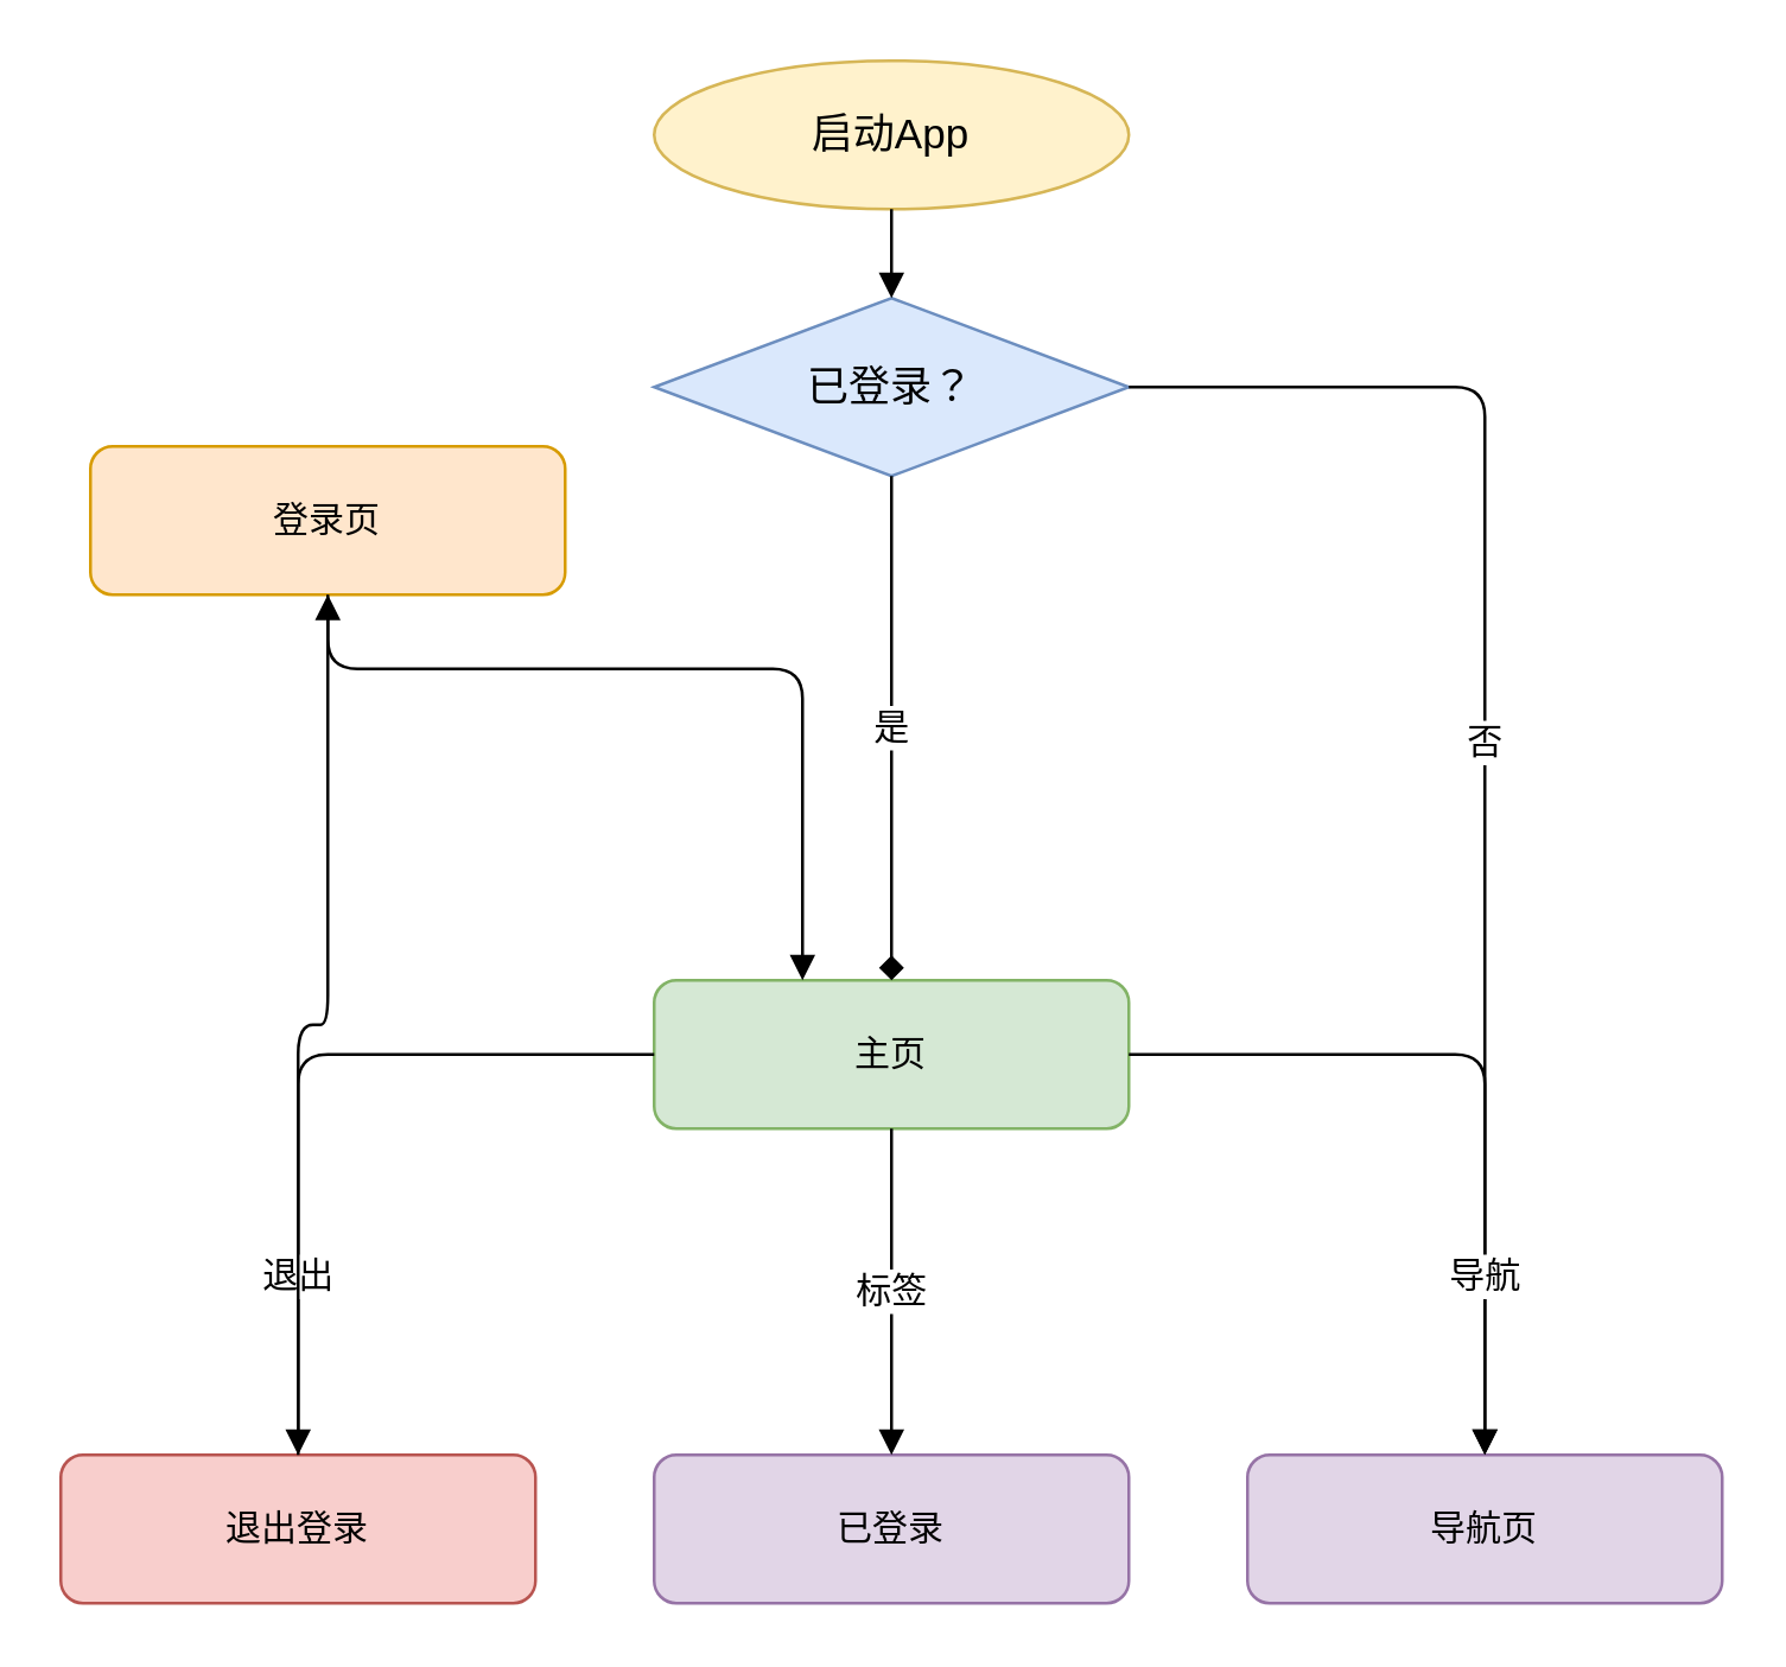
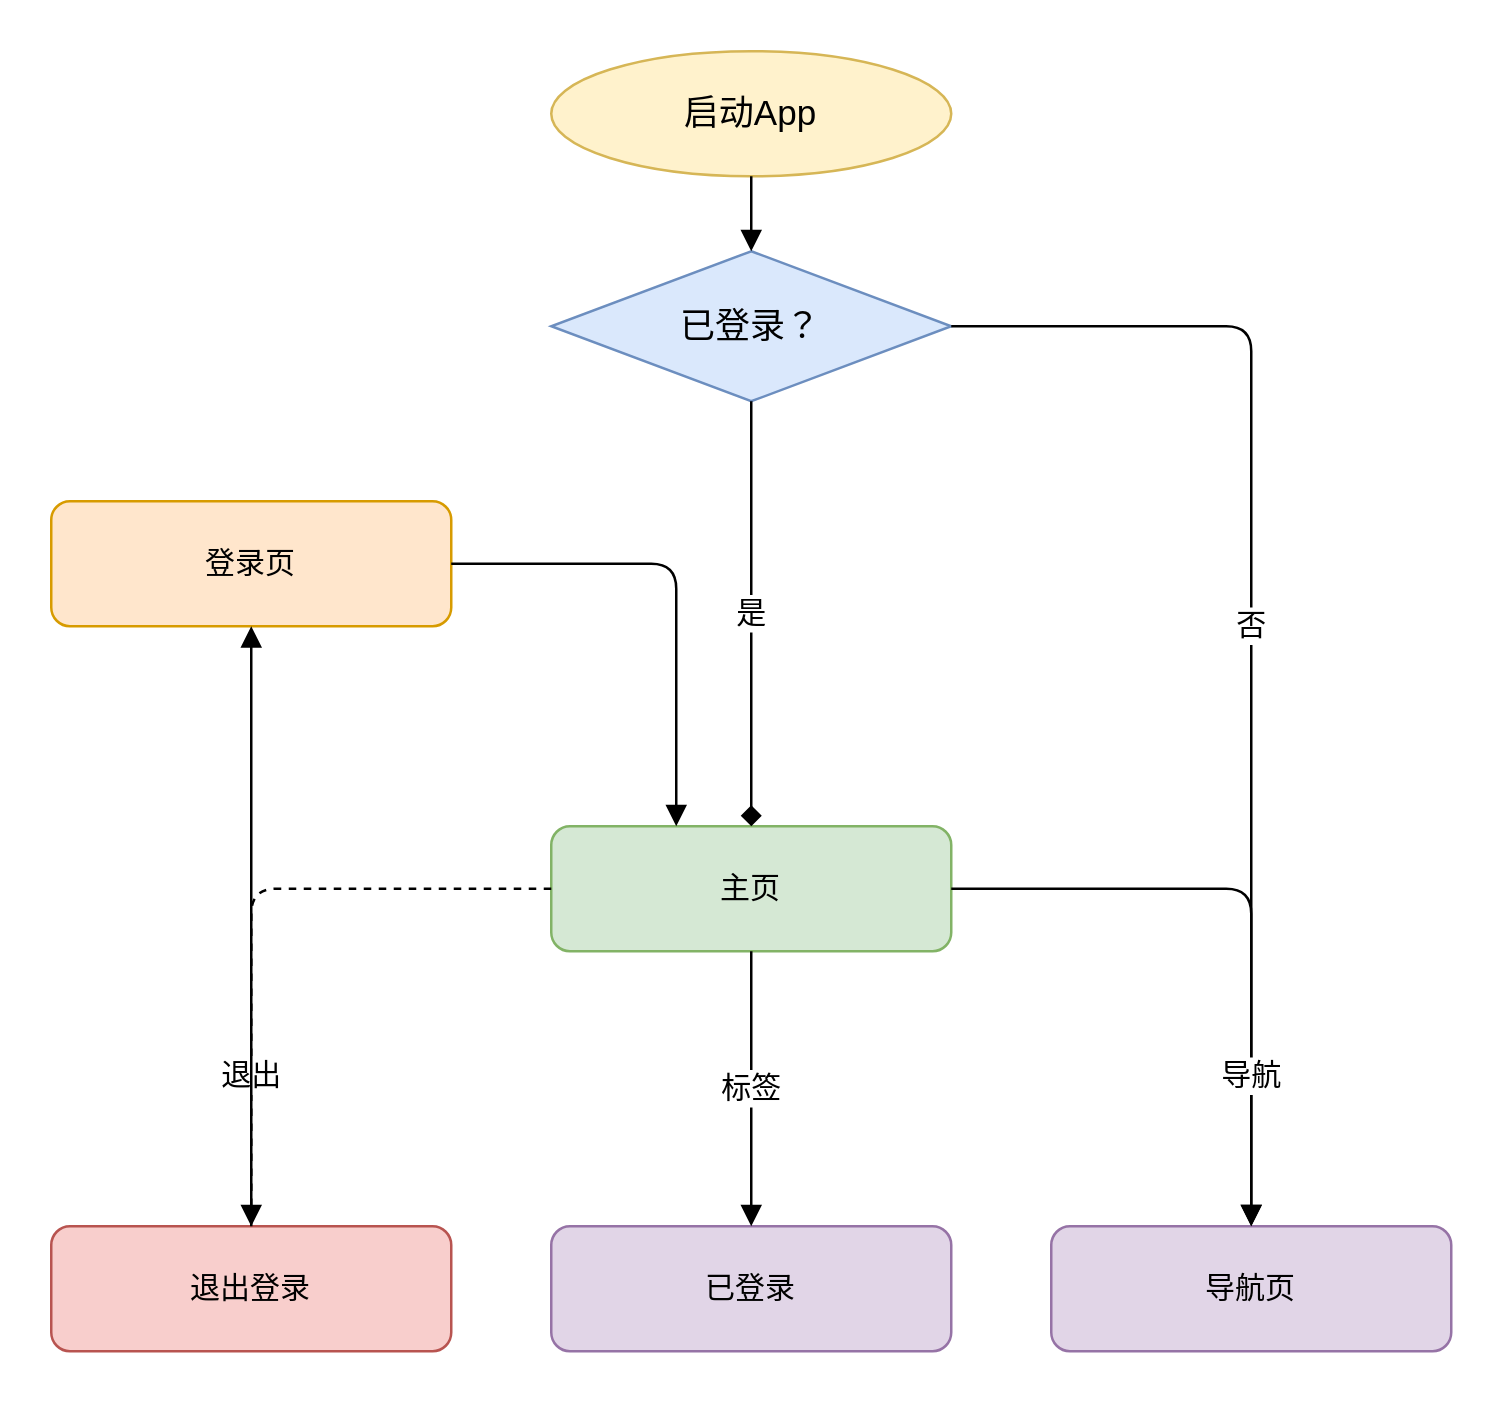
  <mxCell id="0" />
  <mxCell id="1" parent="0" />
  <mxCell id="2" value="启动App" style="ellipse;whiteSpace=wrap;html=1;fillColor=#fff2cc;strokeColor=#d6b656;fontSize=14;" parent="1" vertex="1"><mxGeometry x="220" y="20" width="160" height="50" as="geometry" /></mxCell>
  <mxCell id="3" value="已登录？" style="rhombus;whiteSpace=wrap;html=1;fillColor=#dae8fc;strokeColor=#6c8ebf;fontSize=14;" parent="1" vertex="1"><mxGeometry x="220" y="100" width="160" height="60" as="geometry" /></mxCell>
- <mxCell id="4" value="登录页" style="rounded=1;whiteSpace=wrap;html=1;fillColor=#ffe6cc;strokeColor=#d79b00;" parent="1" vertex="1"><mxGeometry x="30" y="150" width="160" height="50" as="geometry" /></mxCell>
+ <mxCell id="4" value="登录页" style="rounded=1;whiteSpace=wrap;html=1;fillColor=#ffe6cc;strokeColor=#d79b00;" parent="1" vertex="1"><mxGeometry x="20" y="200" width="160" height="50" as="geometry" /></mxCell>
  <mxCell id="5" value="主页" style="rounded=1;whiteSpace=wrap;html=1;fillColor=#d5e8d4;strokeColor=#82b366;" parent="1" vertex="1"><mxGeometry x="220" y="330" width="160" height="50" as="geometry" /></mxCell>
  <mxCell id="6" value="已登录" style="rounded=1;whiteSpace=wrap;html=1;fillColor=#e1d5e7;strokeColor=#9673a6;" parent="1" vertex="1"><mxGeometry x="220" y="490" width="160" height="50" as="geometry" /></mxCell>
  <mxCell id="7" value="导航页" style="rounded=1;whiteSpace=wrap;html=1;fillColor=#e1d5e7;strokeColor=#9673a6;" parent="1" vertex="1"><mxGeometry x="420" y="490" width="160" height="50" as="geometry" /></mxCell>
  <mxCell id="8" value="退出登录" style="rounded=1;whiteSpace=wrap;html=1;fillColor=#f8cecc;strokeColor=#b85450;" parent="1" vertex="1"><mxGeometry x="20" y="490" width="160" height="50" as="geometry" /></mxCell>
  <mxCell id="9" style="edgeStyle=orthogonalEdgeStyle;endArrow=block;html=1;" parent="1" source="2" target="3" edge="1"><mxGeometry relative="1" as="geometry" /></mxCell>
  <mxCell id="10" value="否" style="edgeStyle=orthogonalEdgeStyle;endArrow=block;html=1;fontSize=12;" parent="1" source="3" target="7" edge="1"><mxGeometry relative="1" as="geometry"><mxPoint x="100" y="130" as="targetPoint" /></mxGeometry></mxCell>
  <mxCell id="11" value="是" style="edgeStyle=orthogonalEdgeStyle;endArrow=diamond;html=1;fontSize=12;" parent="1" source="3" target="5" edge="1"><mxGeometry relative="1" as="geometry"><mxPoint x="500" y="130" as="targetPoint" /></mxGeometry></mxCell>
  <mxCell id="12" style="edgeStyle=orthogonalEdgeStyle;endArrow=block;html=1;" parent="1" source="4" target="5" edge="1"><mxGeometry relative="1" as="geometry"><Array as="points"><mxPoint x="270" y="225" /></Array></mxGeometry></mxCell>
  <mxCell id="13" value="标签" style="edgeStyle=orthogonalEdgeStyle;endArrow=block;html=1;fontSize=12;" parent="1" source="5" target="6" edge="1"><mxGeometry relative="1" as="geometry" /></mxCell>
  <mxCell id="14" value="导航" style="edgeStyle=orthogonalEdgeStyle;endArrow=block;html=1;fontSize=12;" parent="1" source="5" target="7" edge="1"><mxGeometry x="0.529" relative="1" as="geometry"><Array as="points"><mxPoint x="500" y="355" /></Array><mxPoint as="offset" /></mxGeometry></mxCell>
- <mxCell id="15" value="退出" style="edgeStyle=orthogonalEdgeStyle;endArrow=block;html=1;fontSize=12;" parent="1" source="5" target="8" edge="1"><mxGeometry x="0.529" relative="1" as="geometry"><mxPoint as="offset" /></mxGeometry></mxCell>
+ <mxCell id="15" value="退出" style="edgeStyle=orthogonalEdgeStyle;endArrow=block;html=1;fontSize=12;dashed=1;" parent="1" source="5" target="8" edge="1"><mxGeometry x="0.529" relative="1" as="geometry"><mxPoint as="offset" /></mxGeometry></mxCell>
  <mxCell id="16" style="edgeStyle=orthogonalEdgeStyle;endArrow=block;html=1;" parent="1" source="8" target="4" edge="1"><mxGeometry relative="1" as="geometry" /></mxCell>
